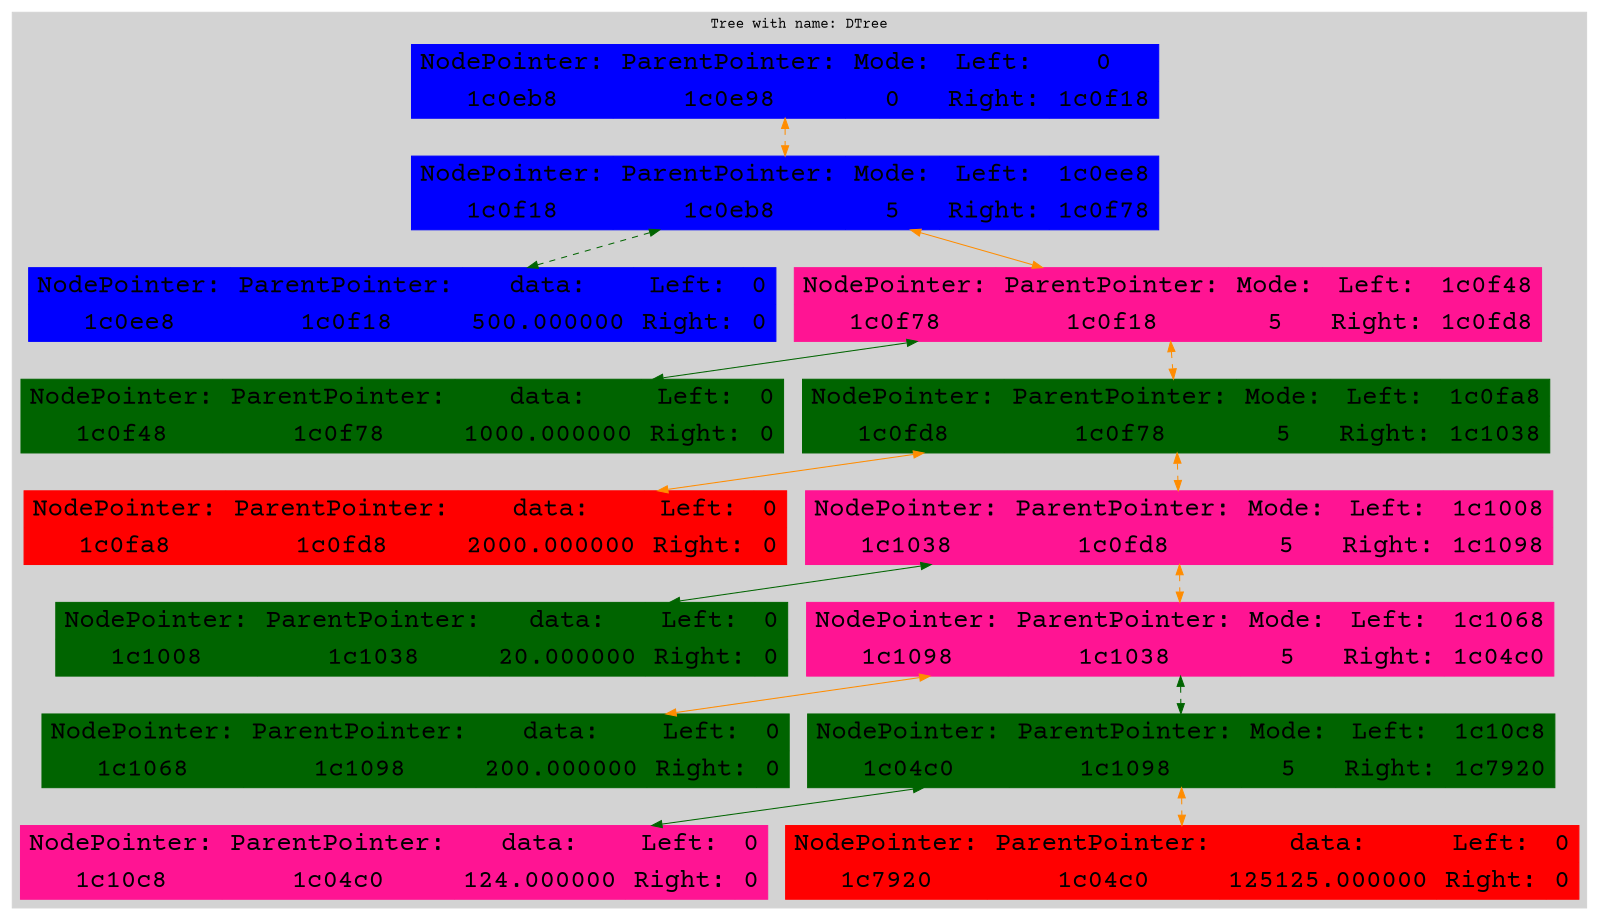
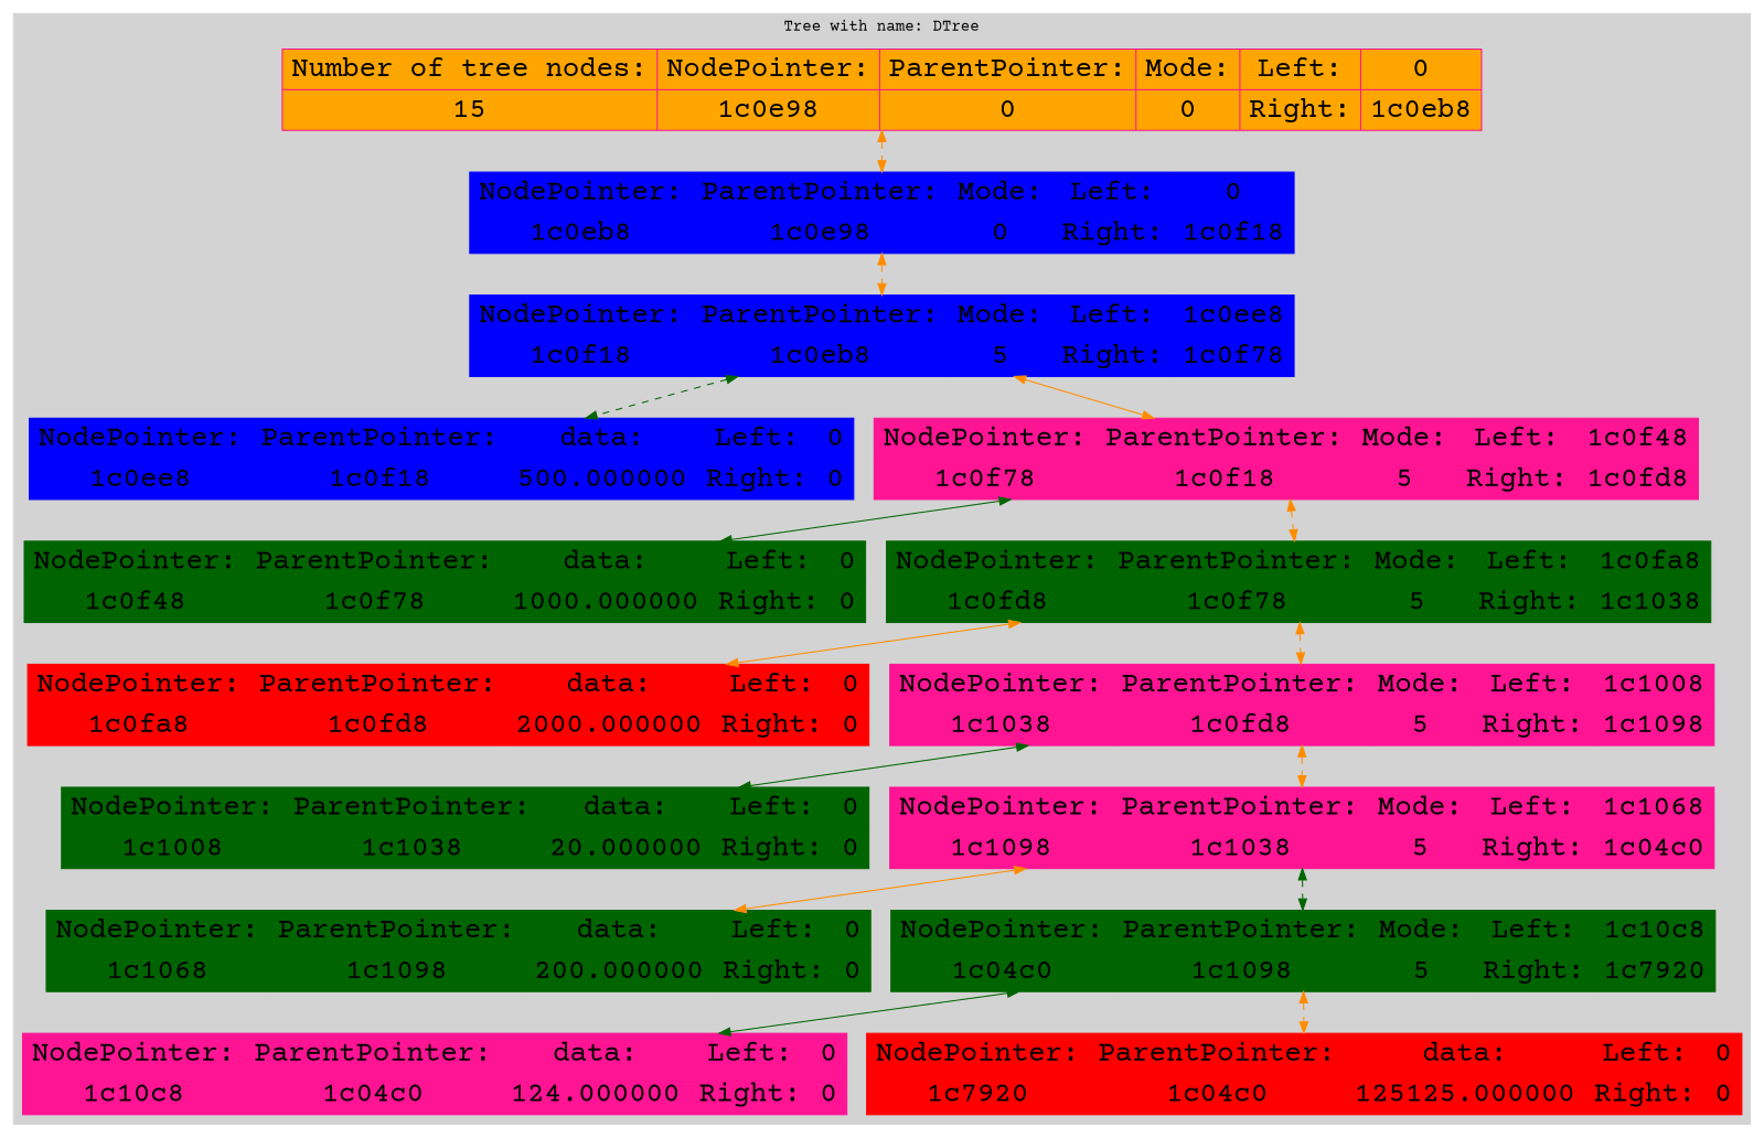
  digraph {
    rankdir=HR
    fontname="Courier Prime"
    node [fontname="Courier Prime" fontsize=25 shape=record style=filled color=deeppink]
    edge [dir=both style=dashed color=darkorange fontname="Courier Prime"]
+   n1 [fillcolor=orange label="{Number of tree nodes: | 15} | {NodePointer:  | 1c0e98} | {ParentPointer: | 0} | {Mode: | 0} | {Left: | Right:} | {0 | 1c0eb8}"]
    n2 [label="{NodePointer:  | 1c0eb8} | {ParentPointer: | 1c0e98} | {Mode: | 0} | {Left: | Right:} | {0 | 1c0f18}" color=blue]
    n3 [label="{NodePointer:  | 1c0f18} | {ParentPointer: | 1c0eb8} | {Mode: | 5} | {Left: | Right:} | {1c0ee8 | 1c0f78}" color=blue]
    n4 [label="{NodePointer:  | 1c0ee8} | {ParentPointer: | 1c0f18} | {data: | 500.000000} | {Left: | Right:} | {0 | 0}" color=blue]
    n5 [label="{NodePointer:  | 1c0f78} | {ParentPointer: | 1c0f18} | {Mode: | 5} | {Left: | Right:} | {1c0f48 | 1c0fd8}"]
    n6 [label="{NodePointer:  | 1c0f48} | {ParentPointer: | 1c0f78} | {data: | 1000.000000} | {Left: | Right:} | {0 | 0}" color=darkgreen]
    n7 [label="{NodePointer:  | 1c0fd8} | {ParentPointer: | 1c0f78} | {Mode: | 5} | {Left: | Right:} | {1c0fa8 | 1c1038}" color=darkgreen]
    n8 [label="{NodePointer:  | 1c0fa8} | {ParentPointer: | 1c0fd8} | {data: | 2000.000000} | {Left: | Right:} | {0 | 0}" color=red]
    n9 [label="{NodePointer:  | 1c1038} | {ParentPointer: | 1c0fd8} | {Mode: | 5} | {Left: | Right:} | {1c1008 | 1c1098}"]
    n10 [label="{NodePointer:  | 1c1008} | {ParentPointer: | 1c1038} | {data: | 20.000000} | {Left: | Right:} | {0 | 0}" color=darkgreen]
    n11 [label="{NodePointer:  | 1c1098} | {ParentPointer: | 1c1038} | {Mode: | 5} | {Left: | Right:} | {1c1068 | 1c04c0}"]
    n12 [label="{NodePointer:  | 1c1068} | {ParentPointer: | 1c1098} | {data: | 200.000000} | {Left: | Right:} | {0 | 0}" color=darkgreen]
    n13 [label="{NodePointer:  | 1c04c0} | {ParentPointer: | 1c1098} | {Mode: | 5} | {Left: | Right:} | {1c10c8 | 1c7920}" color=darkgreen]
    n14 [label="{NodePointer:  | 1c10c8} | {ParentPointer: | 1c04c0} | {data: | 124.000000} | {Left: | Right:} | {0 | 0}"]
    n15 [label="{NodePointer:  | 1c7920} | {ParentPointer: | 1c04c0} | {data: | 125125.000000} | {Left: | Right:} | {0 | 0}" color=red]
    subgraph cluster_1 {
      color=lightgrey
      label="Tree with name: DTree"
      style=filled
+     n1
      n2
      n3
      n4
      n5
      n6
      n7
      n8
      n9
      n10
      n11
      n12
      n13
      n14
      n15
    }
+   n1 -> n2
    n2 -> n3
    n3 -> n4 [color=darkgreen]
    n3 -> n5 [style=solid]
    n5 -> n6 [style=solid color=darkgreen]
    n5 -> n7
    n7 -> n8 [style=solid]
    n7 -> n9
    n9 -> n10 [style=solid color=darkgreen]
    n9 -> n11
    n11 -> n12 [style=solid]
    n11 -> n13 [color=darkgreen]
    n13 -> n14 [style=solid color=darkgreen]
    n13 -> n15
  }
